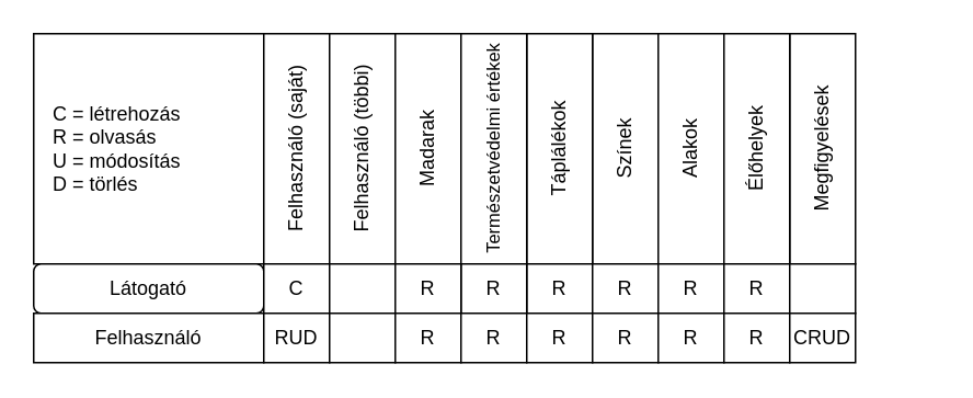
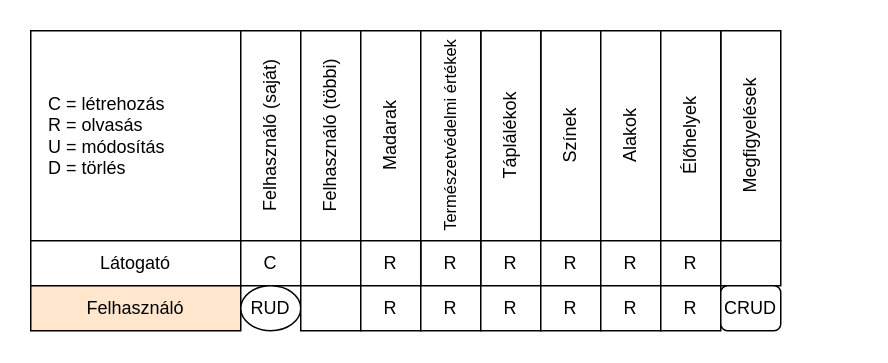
  <mxCell id="0" />
  <mxCell id="1" parent="0" />
  <mxCell id="2" value="" style="group" vertex="1" connectable="0" parent="1"><mxGeometry x="20" y="20" width="500" height="200" as="geometry" /></mxCell>
  <mxCell id="3" value="&lt;div style=&quot;&quot;&gt;&lt;span style=&quot;background-color: initial;&quot;&gt;C = létrehozás&lt;/span&gt;&lt;/div&gt;&lt;div&gt;R = olvasás&lt;/div&gt;&lt;div&gt;U = módosítás&lt;/div&gt;&lt;div&gt;D = törlés&lt;/div&gt;" style="rounded=0;whiteSpace=wrap;html=1;align=left;perimeterSpacing=0;spacing=12;" vertex="1" parent="2"><mxGeometry width="140" height="140" as="geometry" /></mxCell>
  <mxCell id="4" value="" style="group;rotation=-90;" vertex="1" connectable="0" parent="2"><mxGeometry x="90" y="50" width="140" height="40" as="geometry" /></mxCell>
  <mxCell id="5" value="Felhasználó (saját)" style="rounded=0;whiteSpace=wrap;html=1;rotation=-90;" vertex="1" parent="4"><mxGeometry width="140" height="40" as="geometry" /></mxCell>
  <mxCell id="6" value="" style="group;rotation=-90;" vertex="1" connectable="0" parent="2"><mxGeometry x="130" y="50" width="140" height="40" as="geometry" /></mxCell>
  <mxCell id="7" value="Felhasználó (többi)" style="rounded=0;whiteSpace=wrap;html=1;rotation=-90;" vertex="1" parent="6"><mxGeometry width="140" height="40" as="geometry" /></mxCell>
  <mxCell id="8" value="" style="group;rotation=-90;" vertex="1" connectable="0" parent="2"><mxGeometry x="170" y="50" width="140" height="40" as="geometry" /></mxCell>
  <mxCell id="9" value="" style="group" vertex="1" connectable="0" parent="8"><mxGeometry x="50.0" y="-50.0" width="40" height="140.0" as="geometry" /></mxCell>
  <mxCell id="10" value="Madarak" style="rounded=0;whiteSpace=wrap;html=1;rotation=-90;" vertex="1" parent="9"><mxGeometry x="-50.0" y="50.0" width="140.0" height="40" as="geometry" /></mxCell>
  <mxCell id="11" value="" style="group;rotation=-90;" vertex="1" connectable="0" parent="2"><mxGeometry x="290" y="50" width="140" height="40" as="geometry" /></mxCell>
  <mxCell id="12" value="Színek" style="rounded=0;whiteSpace=wrap;html=1;rotation=-90;" vertex="1" parent="11"><mxGeometry width="140" height="40" as="geometry" /></mxCell>
  <mxCell id="13" value="" style="group;rotation=-90;" vertex="1" connectable="0" parent="2"><mxGeometry x="410" y="50" width="140" height="40" as="geometry" /></mxCell>
  <mxCell id="14" value="Megfigyelések" style="rounded=0;whiteSpace=wrap;html=1;rotation=-90;" vertex="1" parent="13"><mxGeometry width="140" height="40" as="geometry" /></mxCell>
  <mxCell id="15" value="" style="group;rotation=-90;" vertex="1" connectable="0" parent="2"><mxGeometry x="330" y="50" width="140" height="40" as="geometry" /></mxCell>
  <mxCell id="16" value="Alakok" style="rounded=0;whiteSpace=wrap;html=1;rotation=-90;" vertex="1" parent="15"><mxGeometry width="140" height="40" as="geometry" /></mxCell>
  <mxCell id="17" value="" style="group;rotation=-90;" vertex="1" connectable="0" parent="2"><mxGeometry x="250" y="50" width="140" height="40" as="geometry" /></mxCell>
  <mxCell id="18" value="Táplálékok" style="rounded=0;whiteSpace=wrap;html=1;rotation=-90;" vertex="1" parent="17"><mxGeometry width="140" height="40" as="geometry" /></mxCell>
  <mxCell id="19" value="" style="group;rotation=-90;" vertex="1" connectable="0" parent="2"><mxGeometry x="370" y="50" width="140" height="40" as="geometry" /></mxCell>
  <mxCell id="20" value="Élőhelyek" style="rounded=0;whiteSpace=wrap;html=1;rotation=-90;" vertex="1" parent="19"><mxGeometry width="140" height="40" as="geometry" /></mxCell>
  <mxCell id="21" value="" style="group" vertex="1" connectable="0" parent="2"><mxGeometry y="140" width="140" height="30" as="geometry" /></mxCell>
- <mxCell id="22" value="Látogató" style="whiteSpace=wrap;html=1;rounded=1;" vertex="1" parent="21"><mxGeometry width="140" height="30" as="geometry" /></mxCell>
+ <mxCell id="22" value="Látogató" style="rounded=0;whiteSpace=wrap;html=1;" vertex="1" parent="21"><mxGeometry width="140" height="30" as="geometry" /></mxCell>
  <mxCell id="23" value="" style="group;rotation=-90;" vertex="1" connectable="0" parent="2"><mxGeometry x="210" y="50" width="140" height="40" as="geometry" /></mxCell>
  <mxCell id="24" value="&lt;span style=&quot;font-size: 11px;&quot;&gt;Természetvédelmi értékek&lt;/span&gt;" style="rounded=0;whiteSpace=wrap;html=1;rotation=-90;" vertex="1" parent="23"><mxGeometry width="140" height="40" as="geometry" /></mxCell>
  <mxCell id="25" value="" style="group;rotation=0;" vertex="1" connectable="0" parent="2"><mxGeometry y="170" width="140" height="30" as="geometry" /></mxCell>
- <mxCell id="26" value="Felhasználó" style="rounded=0;whiteSpace=wrap;html=1;rotation=0;" vertex="1" parent="25"><mxGeometry width="140" height="30" as="geometry" /></mxCell>
+ <mxCell id="26" value="Felhasználó" style="rounded=0;whiteSpace=wrap;html=1;rotation=0;fillColor=#ffe6cc;" vertex="1" parent="25"><mxGeometry width="140" height="30" as="geometry" /></mxCell>
  <mxCell id="27" value="C" style="rounded=0;whiteSpace=wrap;html=1;" vertex="1" parent="2"><mxGeometry x="140" y="140" width="40" height="30" as="geometry" /></mxCell>
  <mxCell id="28" value="" style="rounded=0;whiteSpace=wrap;html=1;" vertex="1" parent="2"><mxGeometry x="180" y="140" width="40" height="30" as="geometry" /></mxCell>
- <mxCell id="29" value="RUD" style="rounded=0;whiteSpace=wrap;html=1;" vertex="1" parent="2"><mxGeometry x="140" y="170" width="40" height="30" as="geometry" /></mxCell>
+ <mxCell id="29" value="RUD" style="ellipse;whiteSpace=wrap;html=1;" vertex="1" parent="2"><mxGeometry x="140" y="170" width="40" height="30" as="geometry" /></mxCell>
  <mxCell id="30" value="" style="rounded=0;whiteSpace=wrap;html=1;" vertex="1" parent="2"><mxGeometry x="180" y="170" width="40" height="30" as="geometry" /></mxCell>
  <mxCell id="31" value="R" style="rounded=0;whiteSpace=wrap;html=1;" vertex="1" parent="2"><mxGeometry x="300" y="140" width="40" height="30" as="geometry" /></mxCell>
  <mxCell id="32" value="R" style="rounded=0;whiteSpace=wrap;html=1;" vertex="1" parent="2"><mxGeometry x="340" y="140" width="40" height="30" as="geometry" /></mxCell>
  <mxCell id="33" value="R" style="rounded=0;whiteSpace=wrap;html=1;" vertex="1" parent="2"><mxGeometry x="260" y="140" width="40" height="30" as="geometry" /></mxCell>
  <mxCell id="34" value="R" style="rounded=0;whiteSpace=wrap;html=1;" vertex="1" parent="2"><mxGeometry x="220" y="140" width="40" height="30" as="geometry" /></mxCell>
  <mxCell id="35" value="R" style="rounded=0;whiteSpace=wrap;html=1;" vertex="1" parent="2"><mxGeometry x="220" y="170" width="40" height="30" as="geometry" /></mxCell>
  <mxCell id="36" value="R" style="rounded=0;whiteSpace=wrap;html=1;" vertex="1" parent="2"><mxGeometry x="260" y="170" width="40" height="30" as="geometry" /></mxCell>
  <mxCell id="37" value="R" style="rounded=0;whiteSpace=wrap;html=1;" vertex="1" parent="2"><mxGeometry x="300" y="170" width="40" height="30" as="geometry" /></mxCell>
  <mxCell id="38" value="R" style="rounded=0;whiteSpace=wrap;html=1;" vertex="1" parent="2"><mxGeometry x="340" y="170" width="40" height="30" as="geometry" /></mxCell>
  <mxCell id="39" value="R" style="rounded=0;whiteSpace=wrap;html=1;" vertex="1" parent="2"><mxGeometry x="380" y="140" width="40" height="30" as="geometry" /></mxCell>
  <mxCell id="40" value="R" style="rounded=0;whiteSpace=wrap;html=1;" vertex="1" parent="2"><mxGeometry x="380" y="170" width="40" height="30" as="geometry" /></mxCell>
  <mxCell id="41" value="R" style="rounded=0;whiteSpace=wrap;html=1;" vertex="1" parent="2"><mxGeometry x="420" y="140" width="40" height="30" as="geometry" /></mxCell>
  <mxCell id="42" value="R" style="rounded=0;whiteSpace=wrap;html=1;" vertex="1" parent="2"><mxGeometry x="420" y="170" width="40" height="30" as="geometry" /></mxCell>
  <mxCell id="43" value="" style="rounded=0;whiteSpace=wrap;html=1;" vertex="1" parent="2"><mxGeometry x="460" y="140" width="40" height="30" as="geometry" /></mxCell>
- <mxCell id="44" value="CRUD" style="rounded=0;whiteSpace=wrap;html=1;" vertex="1" parent="2"><mxGeometry x="460" y="170" width="40" height="30" as="geometry" /></mxCell>
+ <mxCell id="44" value="CRUD" style="whiteSpace=wrap;html=1;rounded=1;" vertex="1" parent="2"><mxGeometry x="460" y="170" width="40" height="30" as="geometry" /></mxCell>
